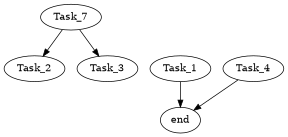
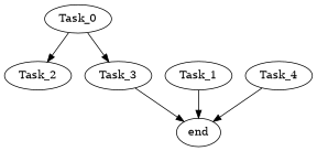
  digraph {
-   Task_0 [label=Task_7]
+   Task_0
    Task_2
    Task_3
    Task_1
    end
    Task_4
    Task_0 -> Task_2
    Task_0 -> Task_3
+   Task_3 -> end
    Task_1 -> end
    Task_4 -> end
  }
